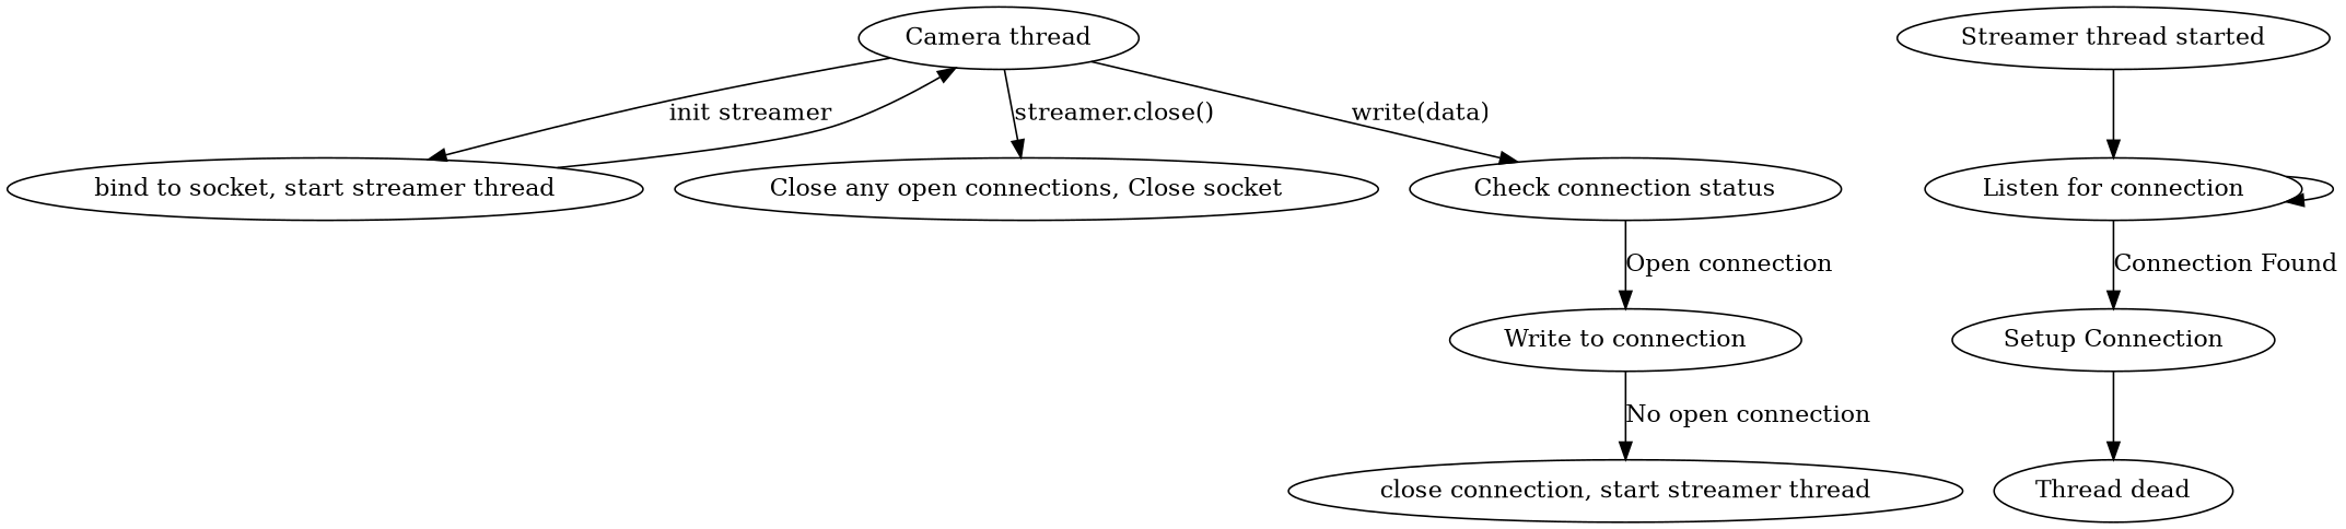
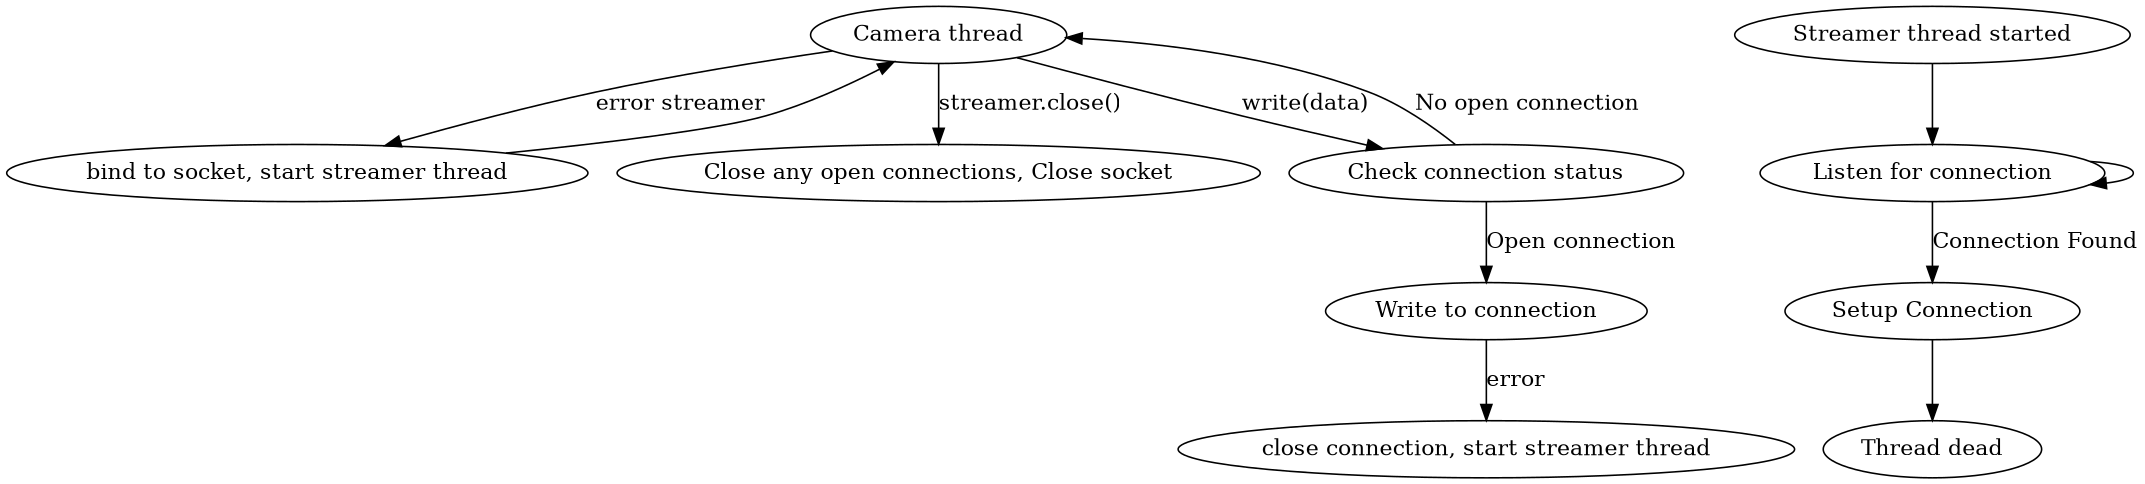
  digraph {
    n1 [label="Camera thread"]
    n2 [label="bind to socket, start streamer thread"]
    n3 [label="Close any open connections, Close socket"]
    n4 [label="Check connection status"]
    n5 [label="Write to connection"]
    n6 [label="close connection, start streamer thread"]
    n7 [label="Streamer thread started"]
    n8 [label="Listen for connection"]
    n9 [label="Setup Connection"]
    n10 [label="Thread dead"]
-   n1 -> n2 [label="init streamer"]
+   n1 -> n2 [label="error streamer"]
    n1 -> n3 [label="streamer.close()"]
    n1 -> n4 [label="write(data)"]
    n2 -> n1
+   n4 -> n1 [label="No open connection"]
    n4 -> n5 [label="Open connection"]
-   n5 -> n6 [label="No open connection"]
+   n5 -> n6 [label=error]
    n7 -> n8
    n8 -> n8
    n8 -> n9 [label="Connection Found"]
    n9 -> n10
  }
